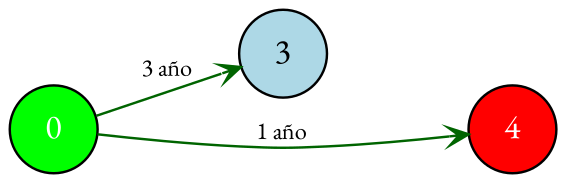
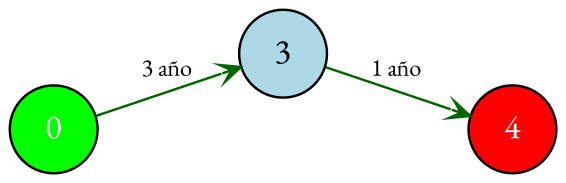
  digraph {
    fontname="EB Garamond"
    rankdir=LR
    node [fontcolor=white fontname="EB Garamond" shape=circle style=filled]
    edge [arrowhead=vee arrowsize=0.8 color=darkgreen fontname="EB Garamond" fontsize=10]
    0 [fillcolor=green]
    3 [fillcolor=lightblue fontcolor=""]
    4 [fillcolor=red]
    0 -> 3 [label="3 año"]
-   0 -> 4 [label="1 año"]
+   3 -> 4 [label="1 año"]
  }
